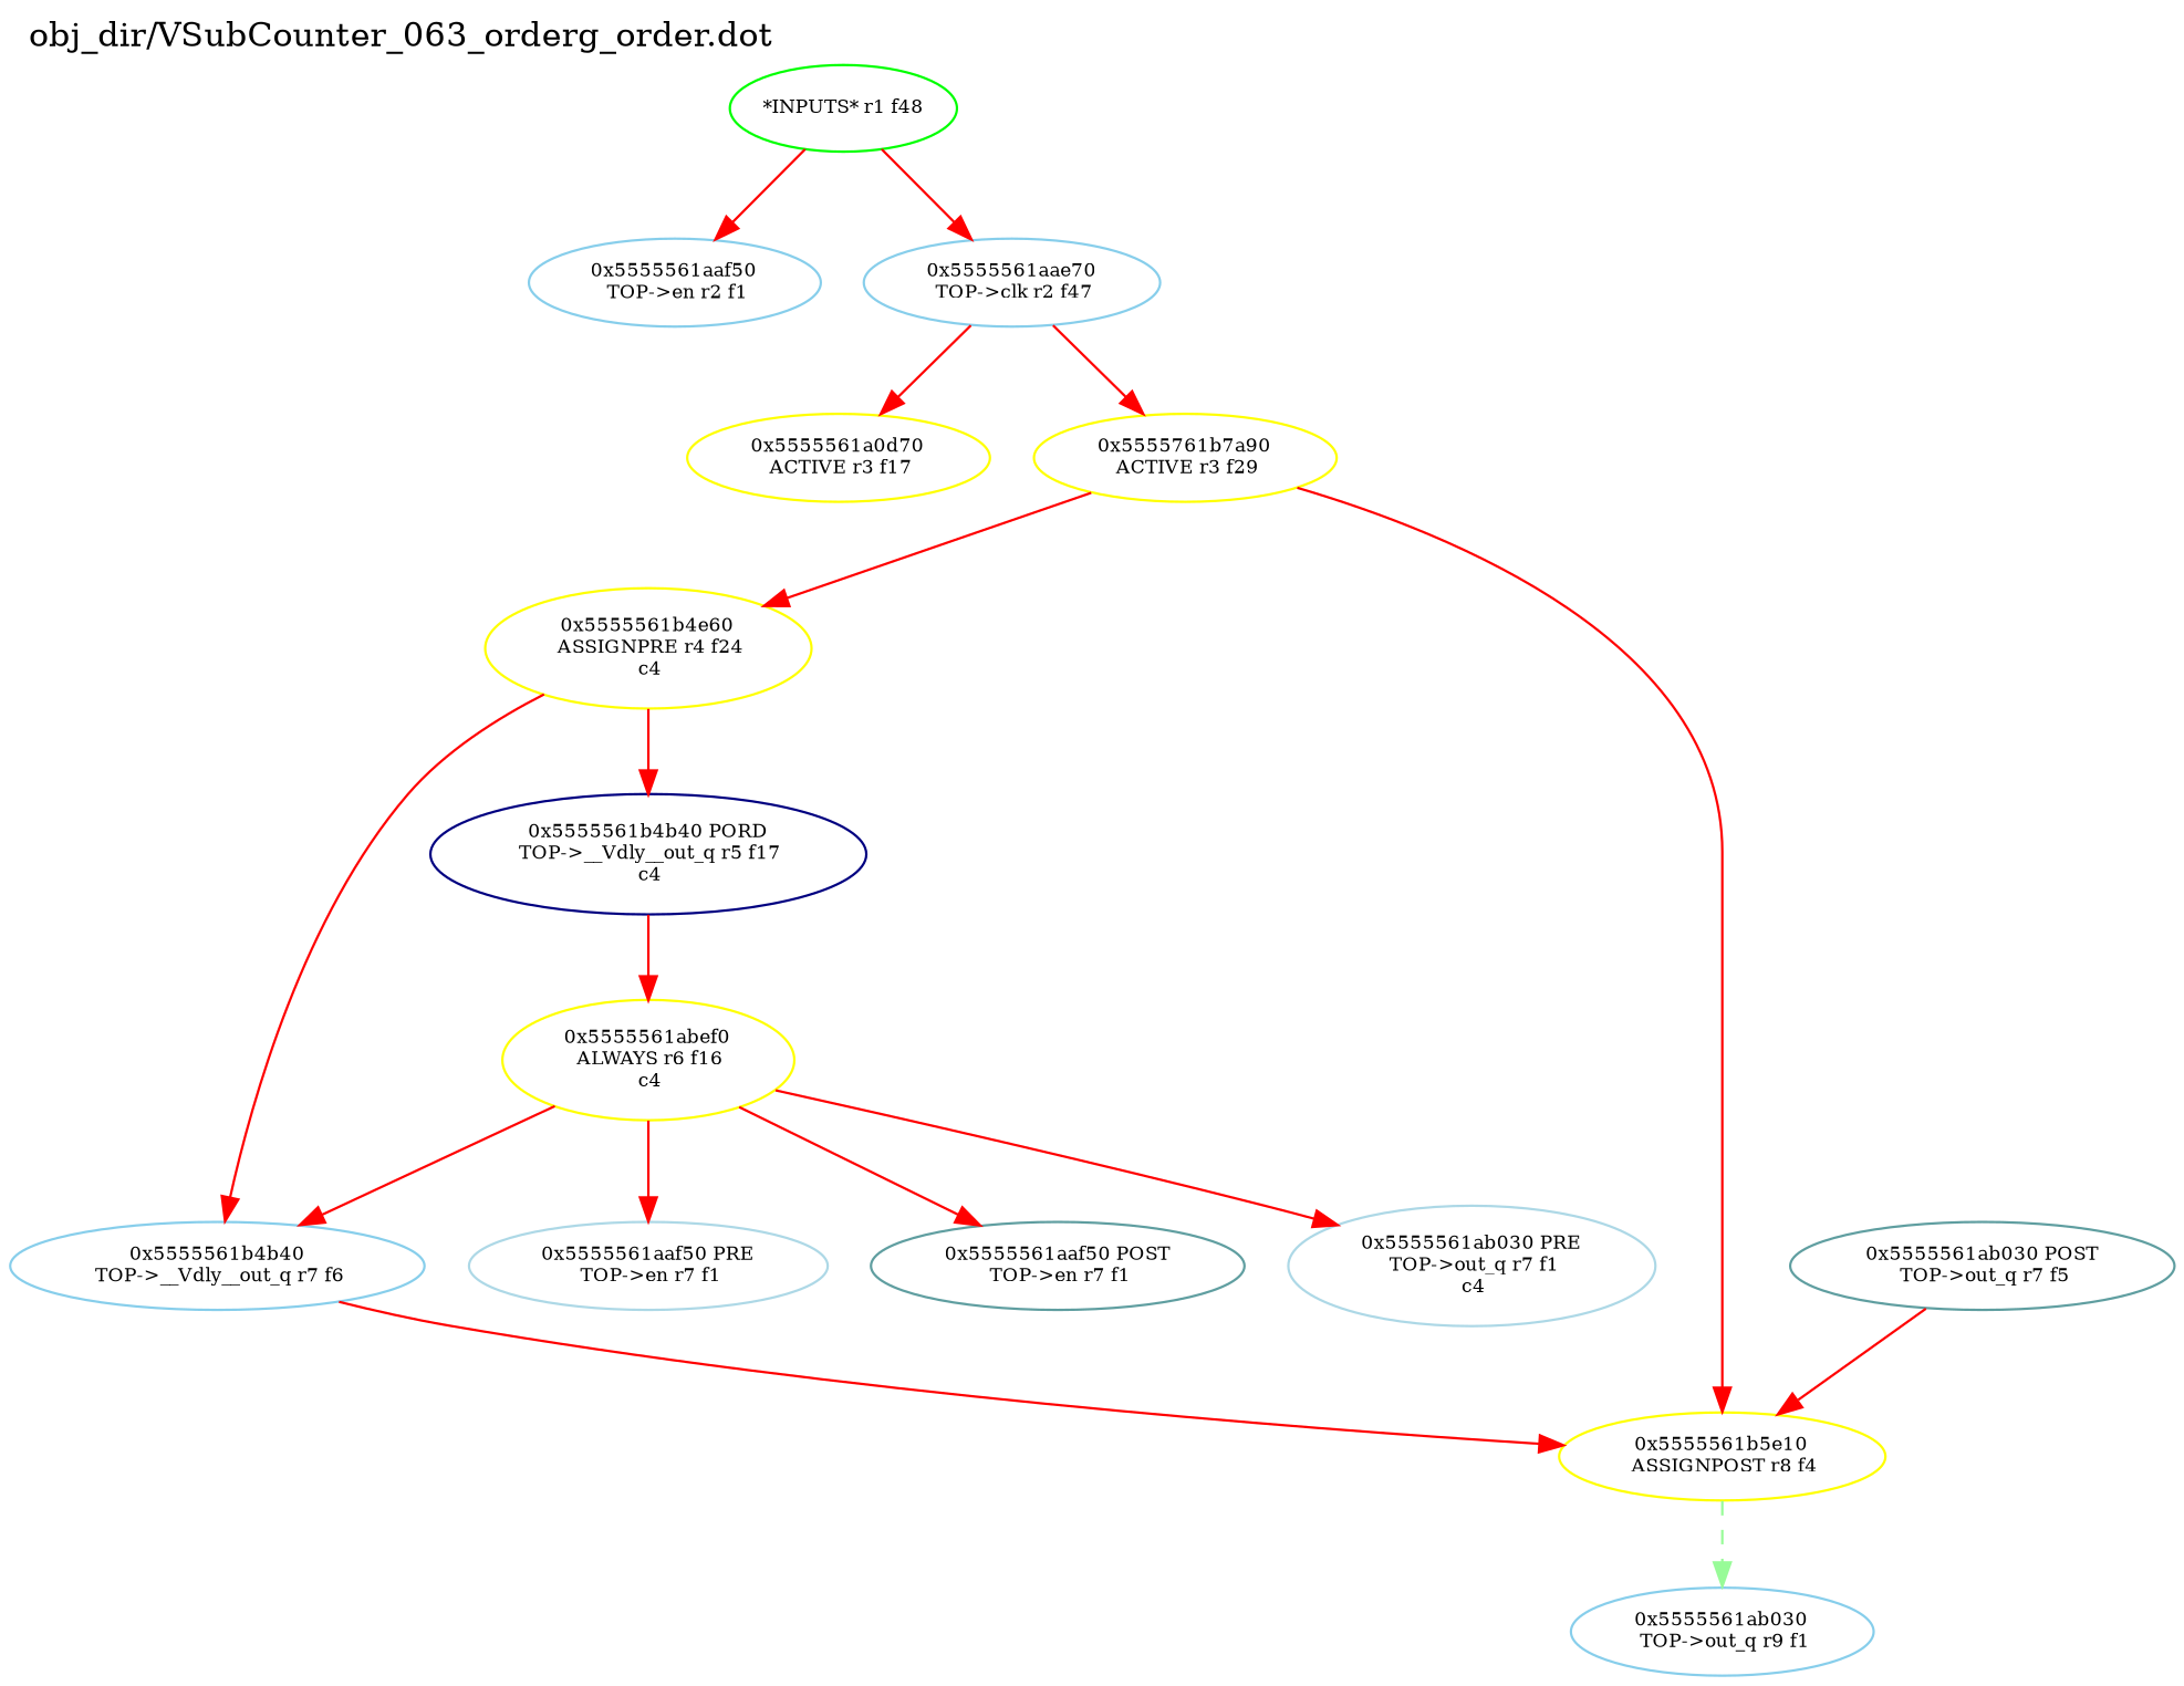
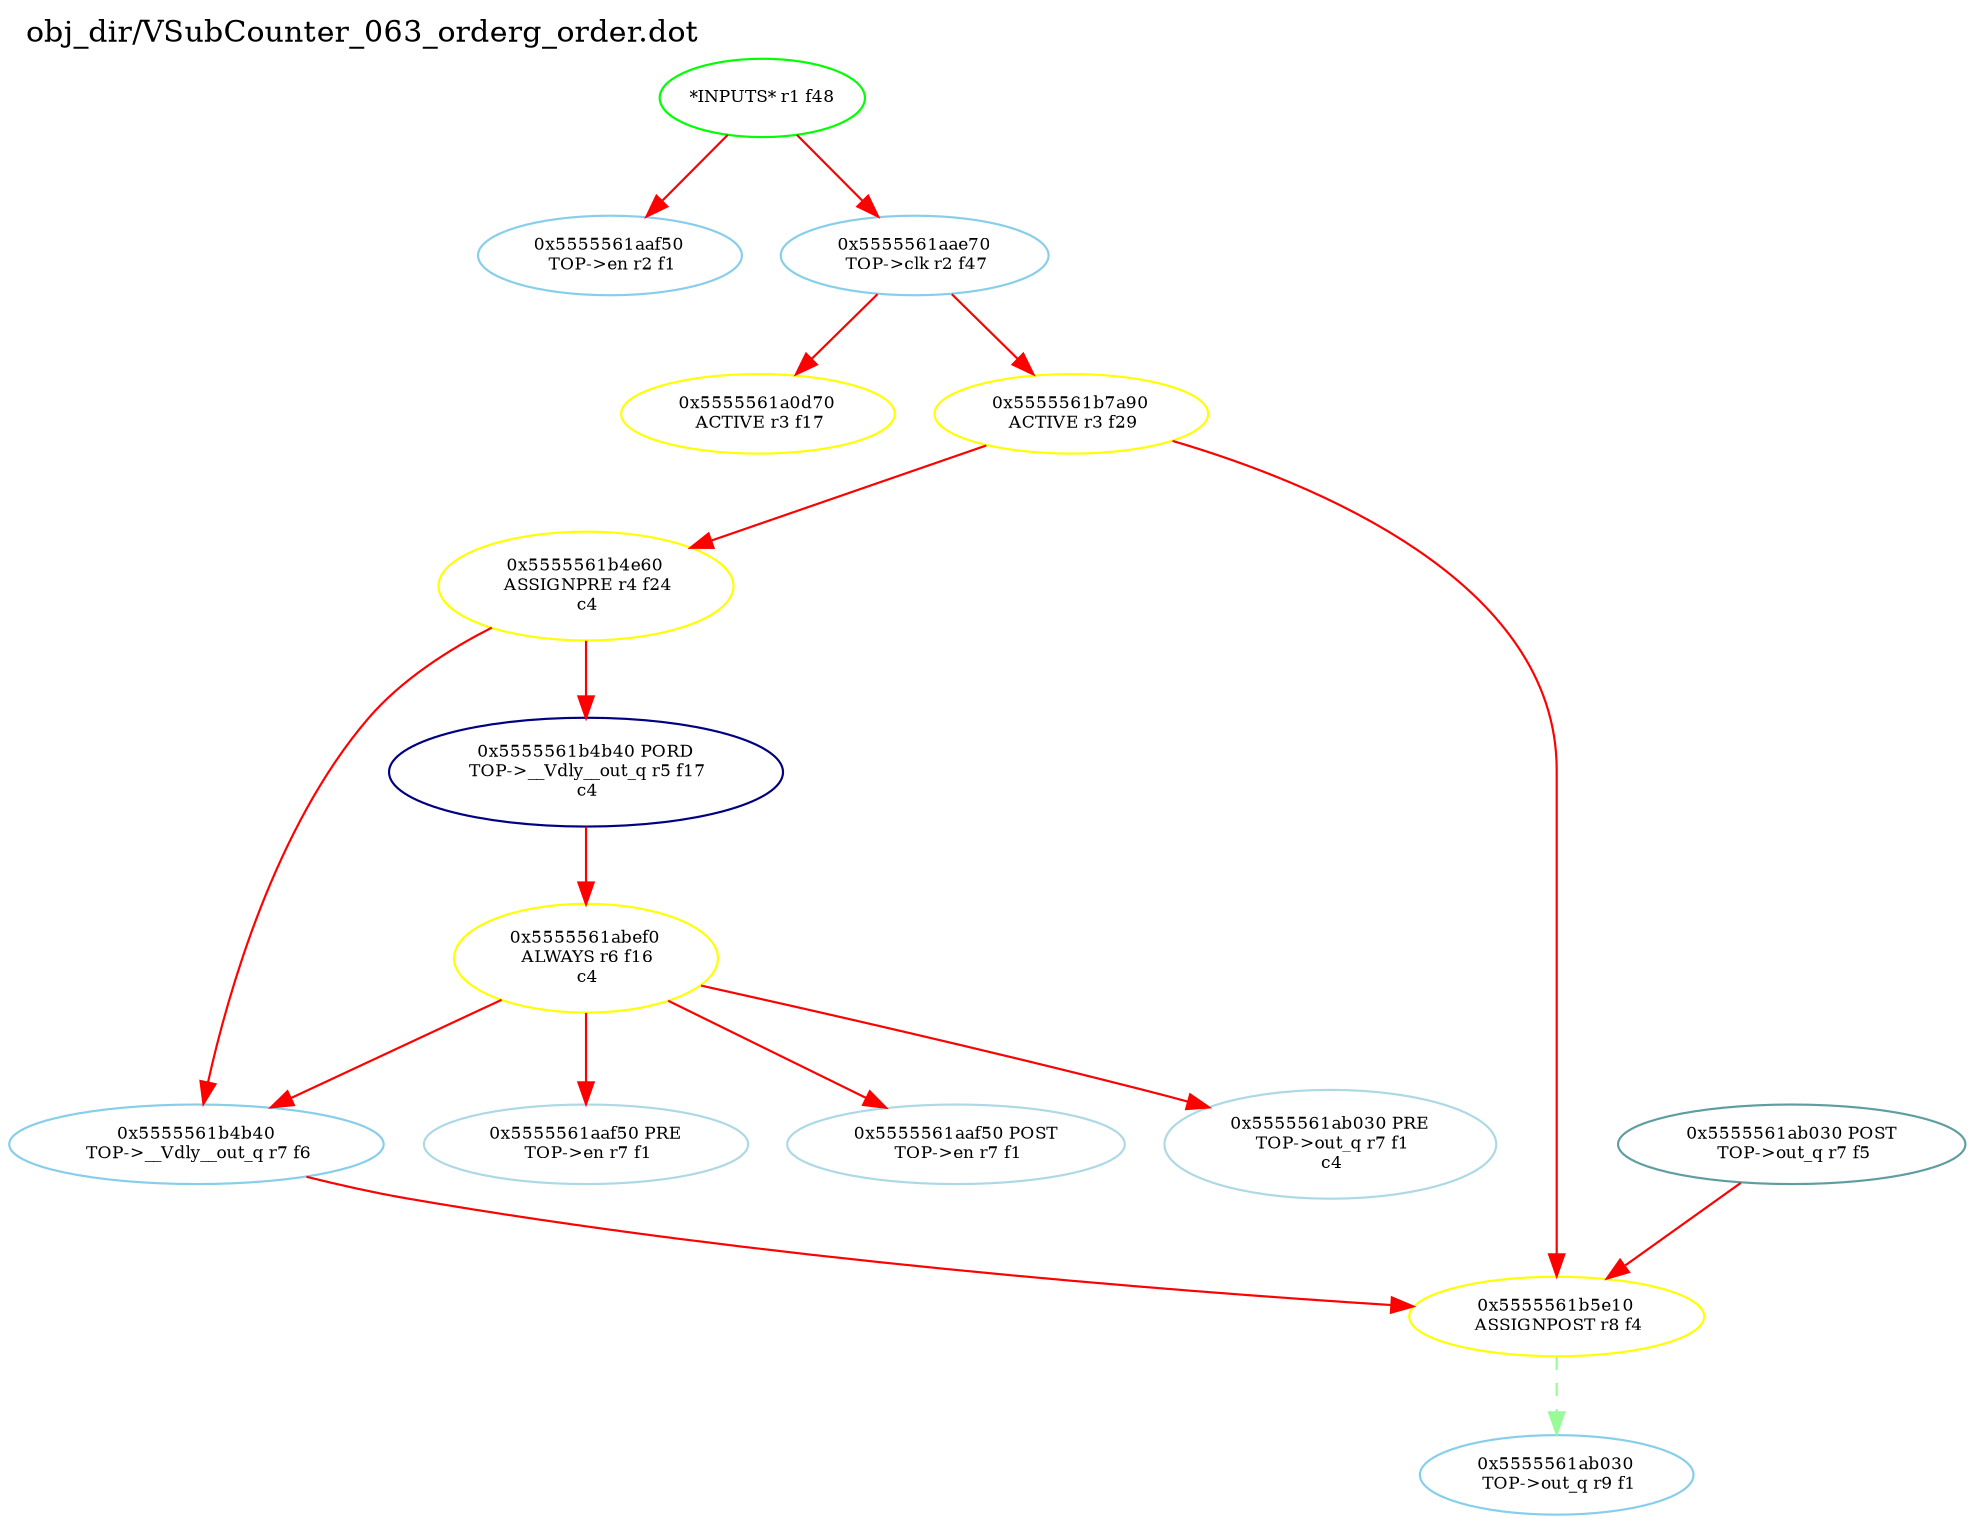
  digraph {
    label="obj_dir/VSubCounter_063_orderg_order.dot"
    labeljust=l
    labelloc=t
    rankdir=TB
    node [color=yellow fontsize=8]
    edge [color=red fontsize=8 weight=32]
    n1 [color=green label="*INPUTS* r1 f48"]
    n2 [color=skyblue label="0x5555561aaf50\n TOP->en r2 f1"]
    n3 [color=skyblue label="0x5555561aae70\n TOP->clk r2 f47"]
    n4 [label="0x5555561a0d70\n ACTIVE r3 f17"]
-   n5 [label="0x5555761b7a90\n ACTIVE r3 f29"]
+   n5 [label="0x5555561b7a90\n ACTIVE r3 f29"]
    n6 [label="0x5555561b4e60\n ASSIGNPRE r4 f24\n c4"]
    n7 [label="0x5555561b5e10\n ASSIGNPOST r8 f4"]
    n8 [label="0x5555561abef0\n ALWAYS r6 f16\n c4"]
    n9 [color=skyblue label="0x5555561b4b40\n TOP->__Vdly__out_q r7 f6"]
    n10 [color=lightblue label="0x5555561aaf50 PRE\n TOP->en r7 f1"]
-   n11 [color=CadetBlue label="0x5555561aaf50 POST\n TOP->en r7 f1"]
+   n11 [color=lightblue label="0x5555561aaf50 POST\n TOP->en r7 f1"]
    n12 [color=lightblue label="0x5555561ab030 PRE\n TOP->out_q r7 f1\n c4"]
    n13 [color=NavyBlue label="0x5555561b4b40 PORD\n TOP->__Vdly__out_q r5 f17\n c4"]
    n14 [color=skyblue label="0x5555561ab030\n TOP->out_q r9 f1"]
    n15 [color=CadetBlue label="0x5555561ab030 POST\n TOP->out_q r7 f5"]
    n1 -> n2 [weight=1]
    n1 -> n3 [weight=1]
    n3 -> n4 [weight=8]
    n3 -> n5 [weight=8]
    n5 -> n6
    n5 -> n7
    n6 -> n9
    n6 -> n13
    n7 -> n14 [color=PaleGreen style=dashed weight=1]
    n8 -> n9
    n8 -> n10
    n8 -> n11 [weight=2]
    n8 -> n12
    n9 -> n7 [weight=8]
    n13 -> n8
    n15 -> n7 [weight=2]
  }
